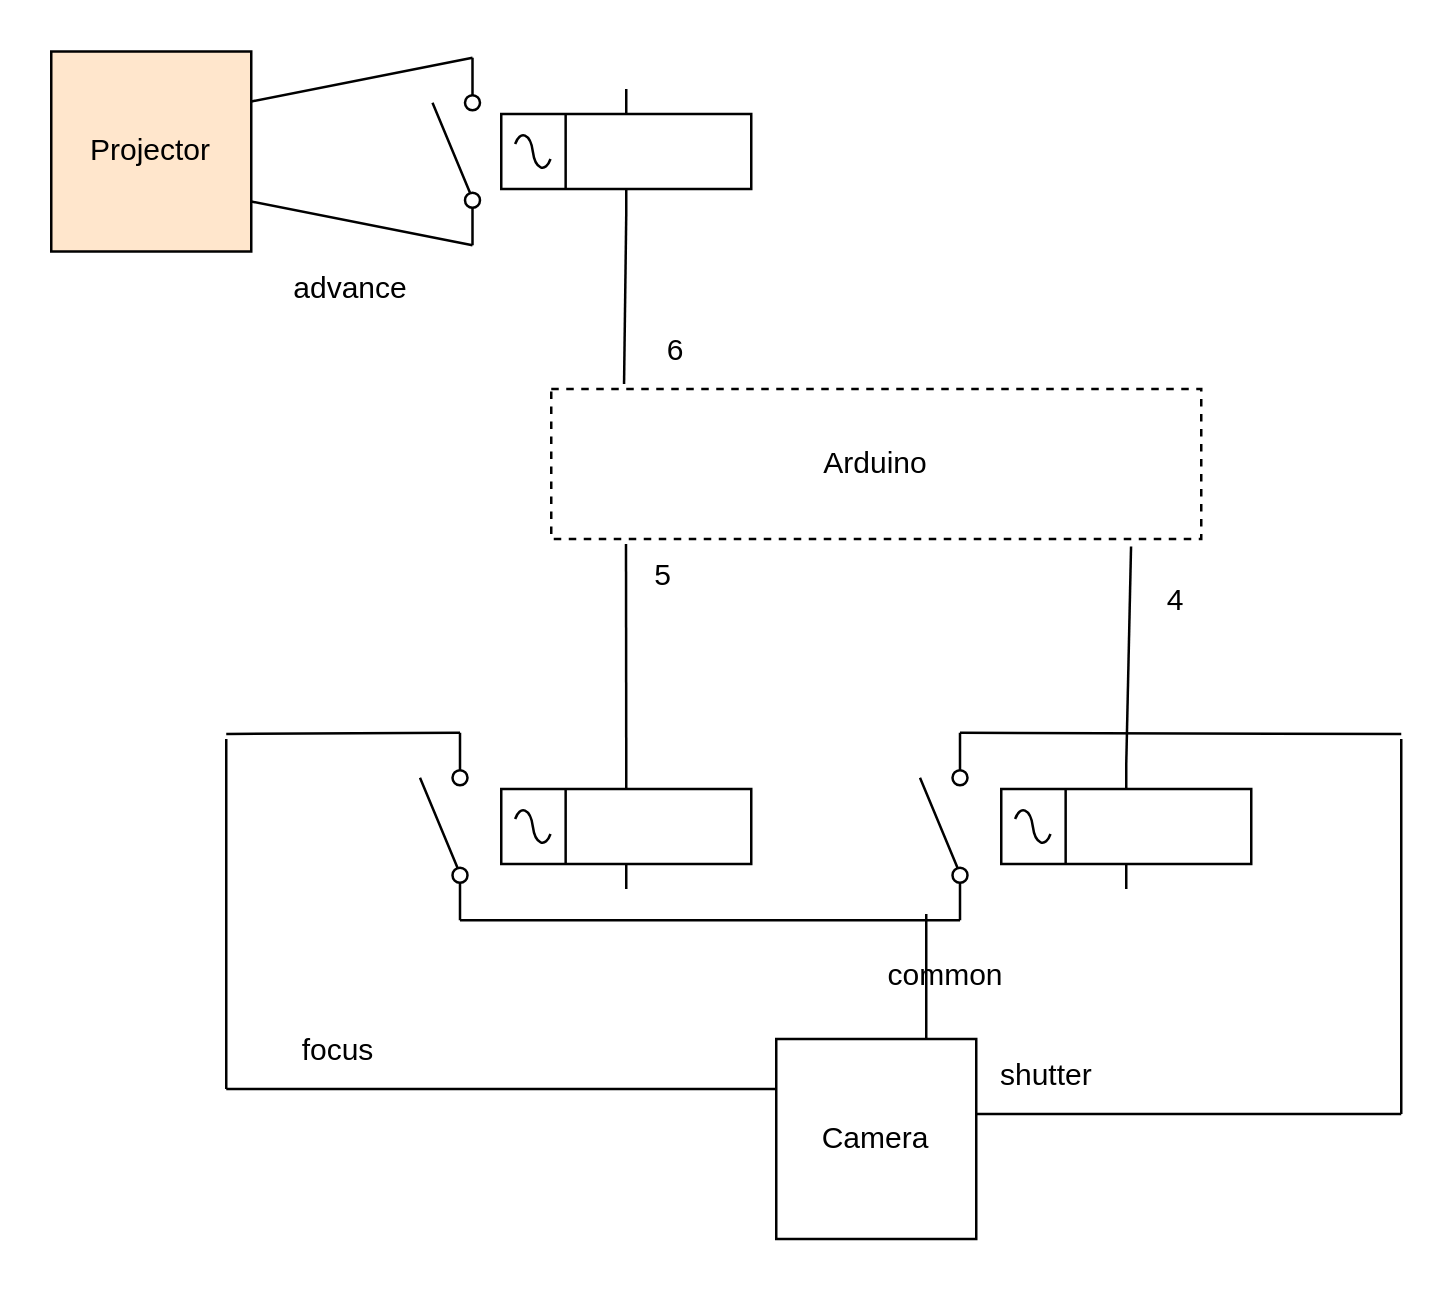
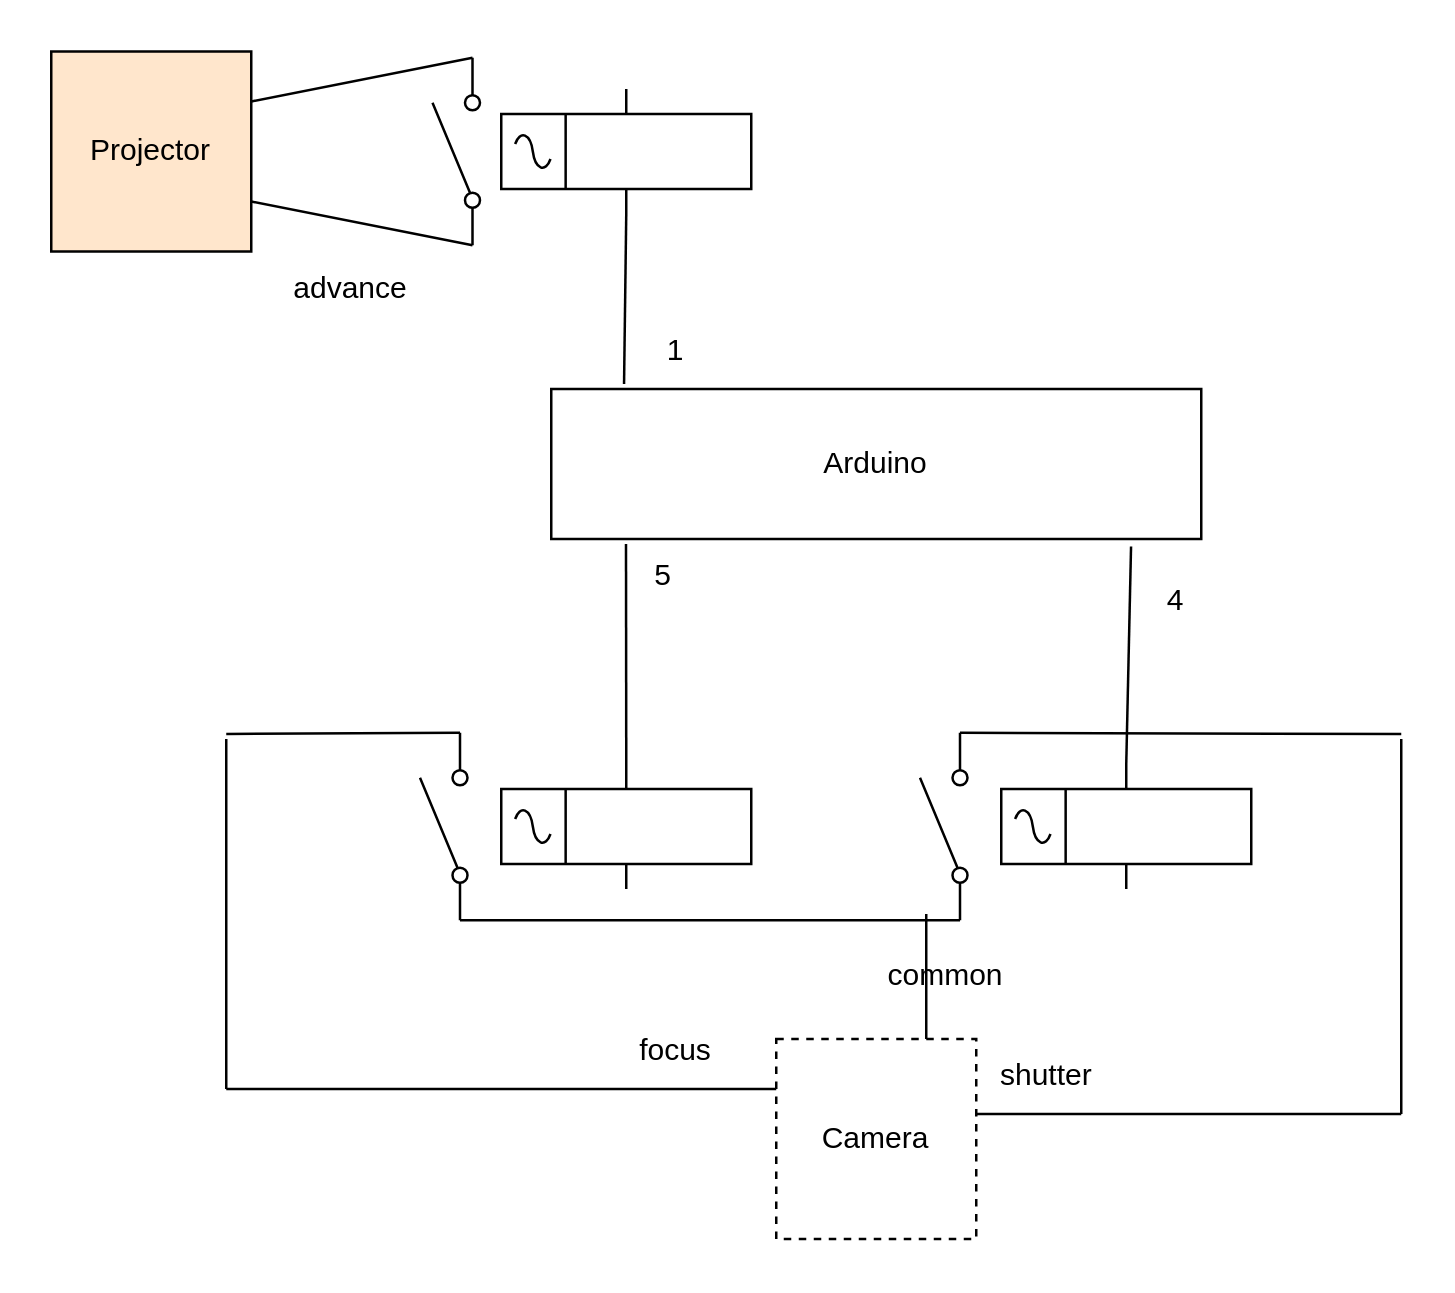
  <mxCell id="0" />
  <mxCell id="1" parent="0" />
- <mxCell id="2" value="Arduino" style="rounded=0;whiteSpace=wrap;html=1;dashed=1;" vertex="1" parent="1"><mxGeometry x="220" y="155" width="260" height="60" as="geometry" /></mxCell>
+ <mxCell id="2" value="Arduino" style="rounded=0;whiteSpace=wrap;html=1;" vertex="1" parent="1"><mxGeometry x="220" y="155" width="260" height="60" as="geometry" /></mxCell>
  <mxCell id="3" value="" style="pointerEvents=1;verticalLabelPosition=bottom;shadow=0;dashed=0;align=center;html=1;verticalAlign=top;shape=mxgraph.electrical.electro-mechanical.relay;" vertex="1" parent="1"><mxGeometry x="200" y="35" width="100" height="50" as="geometry" /></mxCell>
  <mxCell id="4" value="" style="pointerEvents=1;verticalLabelPosition=bottom;shadow=0;dashed=0;align=center;html=1;verticalAlign=top;shape=mxgraph.electrical.electro-mechanical.relay;" vertex="1" parent="1"><mxGeometry x="200" y="305" width="100" height="50" as="geometry" /></mxCell>
  <mxCell id="5" value="" style="pointerEvents=1;verticalLabelPosition=bottom;shadow=0;dashed=0;align=center;html=1;verticalAlign=top;shape=mxgraph.electrical.electro-mechanical.relay;" vertex="1" parent="1"><mxGeometry x="400" y="305" width="100" height="50" as="geometry" /></mxCell>
  <mxCell id="6" value="" style="html=1;shape=mxgraph.electrical.electro-mechanical.singleSwitch;aspect=fixed;elSwitchState=off;rotation=-90;" vertex="1" parent="1"><mxGeometry x="140" y="320" width="75" height="20" as="geometry" /></mxCell>
  <mxCell id="7" value="" style="html=1;shape=mxgraph.electrical.electro-mechanical.singleSwitch;aspect=fixed;elSwitchState=off;rotation=-90;" vertex="1" parent="1"><mxGeometry x="145" y="50" width="75" height="20" as="geometry" /></mxCell>
  <mxCell id="8" value="" style="html=1;shape=mxgraph.electrical.electro-mechanical.singleSwitch;aspect=fixed;elSwitchState=off;rotation=-90;" vertex="1" parent="1"><mxGeometry x="340" y="320" width="75" height="20" as="geometry" /></mxCell>
  <mxCell id="9" value="" style="endArrow=none;html=1;rounded=0;entryX=0.5;entryY=1;entryDx=0;entryDy=0;entryPerimeter=0;exitX=0.112;exitY=-0.033;exitDx=0;exitDy=0;exitPerimeter=0;" edge="1" parent="1" source="2" target="3"><mxGeometry width="50" height="50" relative="1" as="geometry"><mxPoint x="100" y="215" as="sourcePoint" /><mxPoint x="150" y="165" as="targetPoint" /></mxGeometry></mxCell>
  <mxCell id="10" value="" style="endArrow=none;html=1;rounded=0;entryX=0.115;entryY=1.033;entryDx=0;entryDy=0;entryPerimeter=0;exitX=0.5;exitY=0;exitDx=0;exitDy=0;exitPerimeter=0;" edge="1" parent="1" source="4" target="2"><mxGeometry width="50" height="50" relative="1" as="geometry"><mxPoint x="100" y="275" as="sourcePoint" /><mxPoint x="150" y="225" as="targetPoint" /></mxGeometry></mxCell>
  <mxCell id="11" value="" style="endArrow=none;html=1;rounded=0;exitX=0.5;exitY=0;exitDx=0;exitDy=0;exitPerimeter=0;entryX=0.892;entryY=1.05;entryDx=0;entryDy=0;entryPerimeter=0;" edge="1" parent="1" source="5" target="2"><mxGeometry width="50" height="50" relative="1" as="geometry"><mxPoint x="450" y="295" as="sourcePoint" /><mxPoint x="450" y="225" as="targetPoint" /></mxGeometry></mxCell>
  <mxCell id="12" value="Projector" style="whiteSpace=wrap;html=1;aspect=fixed;fillColor=#ffe6cc;" vertex="1" parent="1"><mxGeometry x="20" y="20" width="80" height="80" as="geometry" /></mxCell>
- <mxCell id="13" value="Camera" style="whiteSpace=wrap;html=1;aspect=fixed;" vertex="1" parent="1"><mxGeometry x="310" y="415" width="80" height="80" as="geometry" /></mxCell>
+ <mxCell id="13" value="Camera" style="whiteSpace=wrap;html=1;aspect=fixed;dashed=1;" vertex="1" parent="1"><mxGeometry x="310" y="415" width="80" height="80" as="geometry" /></mxCell>
  <mxCell id="14" value="" style="endArrow=none;html=1;rounded=0;entryX=1;entryY=0.8;entryDx=0;entryDy=0;exitX=1;exitY=0.25;exitDx=0;exitDy=0;" edge="1" parent="1" source="12" target="7"><mxGeometry width="50" height="50" relative="1" as="geometry"><mxPoint x="50" y="215" as="sourcePoint" /><mxPoint x="100" y="165" as="targetPoint" /></mxGeometry></mxCell>
  <mxCell id="15" value="" style="endArrow=none;html=1;rounded=0;entryX=0;entryY=0.8;entryDx=0;entryDy=0;exitX=1;exitY=0.75;exitDx=0;exitDy=0;" edge="1" parent="1" source="12" target="7"><mxGeometry width="50" height="50" relative="1" as="geometry"><mxPoint x="120" y="215" as="sourcePoint" /><mxPoint x="170" y="165" as="targetPoint" /></mxGeometry></mxCell>
  <mxCell id="16" value="" style="endArrow=none;html=1;rounded=0;entryX=0;entryY=0.8;entryDx=0;entryDy=0;exitX=0;exitY=0.8;exitDx=0;exitDy=0;" edge="1" parent="1" source="8" target="6"><mxGeometry width="50" height="50" relative="1" as="geometry"><mxPoint x="160" y="455" as="sourcePoint" /><mxPoint x="210" y="405" as="targetPoint" /></mxGeometry></mxCell>
  <mxCell id="17" value="" style="endArrow=none;html=1;rounded=0;exitX=0.75;exitY=0;exitDx=0;exitDy=0;" edge="1" parent="1" source="13"><mxGeometry width="50" height="50" relative="1" as="geometry"><mxPoint x="200" y="475" as="sourcePoint" /><mxPoint x="370" y="365" as="targetPoint" /></mxGeometry></mxCell>
  <mxCell id="18" value="" style="endArrow=none;html=1;rounded=0;elbow=vertical;exitX=1;exitY=0.8;exitDx=0;exitDy=0;" edge="1" parent="1" source="8"><mxGeometry width="50" height="50" relative="1" as="geometry"><mxPoint x="380" y="275" as="sourcePoint" /><mxPoint x="560" y="293" as="targetPoint" /></mxGeometry></mxCell>
  <mxCell id="19" value="" style="endArrow=none;html=1;rounded=0;elbow=vertical;" edge="1" parent="1"><mxGeometry width="50" height="50" relative="1" as="geometry"><mxPoint x="560" y="445" as="sourcePoint" /><mxPoint x="560" y="295" as="targetPoint" /></mxGeometry></mxCell>
  <mxCell id="20" value="" style="endArrow=none;html=1;rounded=0;elbow=vertical;exitX=1;exitY=0.375;exitDx=0;exitDy=0;exitPerimeter=0;" edge="1" parent="1" source="13"><mxGeometry width="50" height="50" relative="1" as="geometry"><mxPoint x="380" y="275" as="sourcePoint" /><mxPoint x="560" y="445" as="targetPoint" /></mxGeometry></mxCell>
  <mxCell id="21" value="" style="endArrow=none;html=1;rounded=0;elbow=vertical;exitX=1;exitY=0.8;exitDx=0;exitDy=0;" edge="1" parent="1" source="6"><mxGeometry width="50" height="50" relative="1" as="geometry"><mxPoint x="380" y="275" as="sourcePoint" /><mxPoint x="90" y="293" as="targetPoint" /></mxGeometry></mxCell>
  <mxCell id="22" value="" style="endArrow=none;html=1;rounded=0;elbow=vertical;" edge="1" parent="1"><mxGeometry width="50" height="50" relative="1" as="geometry"><mxPoint x="90" y="435" as="sourcePoint" /><mxPoint x="90" y="295" as="targetPoint" /></mxGeometry></mxCell>
  <mxCell id="23" value="" style="endArrow=none;html=1;rounded=0;elbow=vertical;entryX=0;entryY=0.25;entryDx=0;entryDy=0;" edge="1" parent="1" target="13"><mxGeometry width="50" height="50" relative="1" as="geometry"><mxPoint x="90" y="435" as="sourcePoint" /><mxPoint x="430" y="225" as="targetPoint" /></mxGeometry></mxCell>
  <mxCell id="24" value="shutter&amp;nbsp;" style="text;strokeColor=none;align=center;fillColor=none;html=1;verticalAlign=middle;whiteSpace=wrap;rounded=0;" vertex="1" parent="1"><mxGeometry x="390" y="415" width="60" height="30" as="geometry" /></mxCell>
- <mxCell id="25" value="focus" style="text;strokeColor=none;align=center;fillColor=none;html=1;verticalAlign=middle;whiteSpace=wrap;rounded=0;" vertex="1" parent="1"><mxGeometry x="105" y="405" width="60" height="30" as="geometry" /></mxCell>
+ <mxCell id="25" value="focus" style="text;strokeColor=none;align=center;fillColor=none;html=1;verticalAlign=middle;whiteSpace=wrap;rounded=0;" vertex="1" parent="1"><mxGeometry x="240" y="405" width="60" height="30" as="geometry" /></mxCell>
  <mxCell id="26" value="common" style="text;strokeColor=none;align=center;fillColor=none;html=1;verticalAlign=middle;whiteSpace=wrap;rounded=0;" vertex="1" parent="1"><mxGeometry x="347.5" y="375" width="60" height="30" as="geometry" /></mxCell>
  <mxCell id="27" value="advance" style="text;strokeColor=none;align=center;fillColor=none;html=1;verticalAlign=middle;whiteSpace=wrap;rounded=0;" vertex="1" parent="1"><mxGeometry x="110" y="100" width="60" height="30" as="geometry" /></mxCell>
- <mxCell id="28" value="6" style="text;strokeColor=none;align=center;fillColor=none;html=1;verticalAlign=middle;whiteSpace=wrap;rounded=0;" vertex="1" parent="1"><mxGeometry x="255" y="125" width="30" height="30" as="geometry" /></mxCell>
+ <mxCell id="28" value="1" style="text;strokeColor=none;align=center;fillColor=none;html=1;verticalAlign=middle;whiteSpace=wrap;rounded=0;" vertex="1" parent="1"><mxGeometry x="255" y="125" width="30" height="30" as="geometry" /></mxCell>
  <mxCell id="29" value="4" style="text;strokeColor=none;align=center;fillColor=none;html=1;verticalAlign=middle;whiteSpace=wrap;rounded=0;" vertex="1" parent="1"><mxGeometry x="460" y="225" width="20" height="30" as="geometry" /></mxCell>
  <mxCell id="30" value="5" style="text;strokeColor=none;align=center;fillColor=none;html=1;verticalAlign=middle;whiteSpace=wrap;rounded=0;" vertex="1" parent="1"><mxGeometry x="255" y="215" width="20" height="30" as="geometry" /></mxCell>
